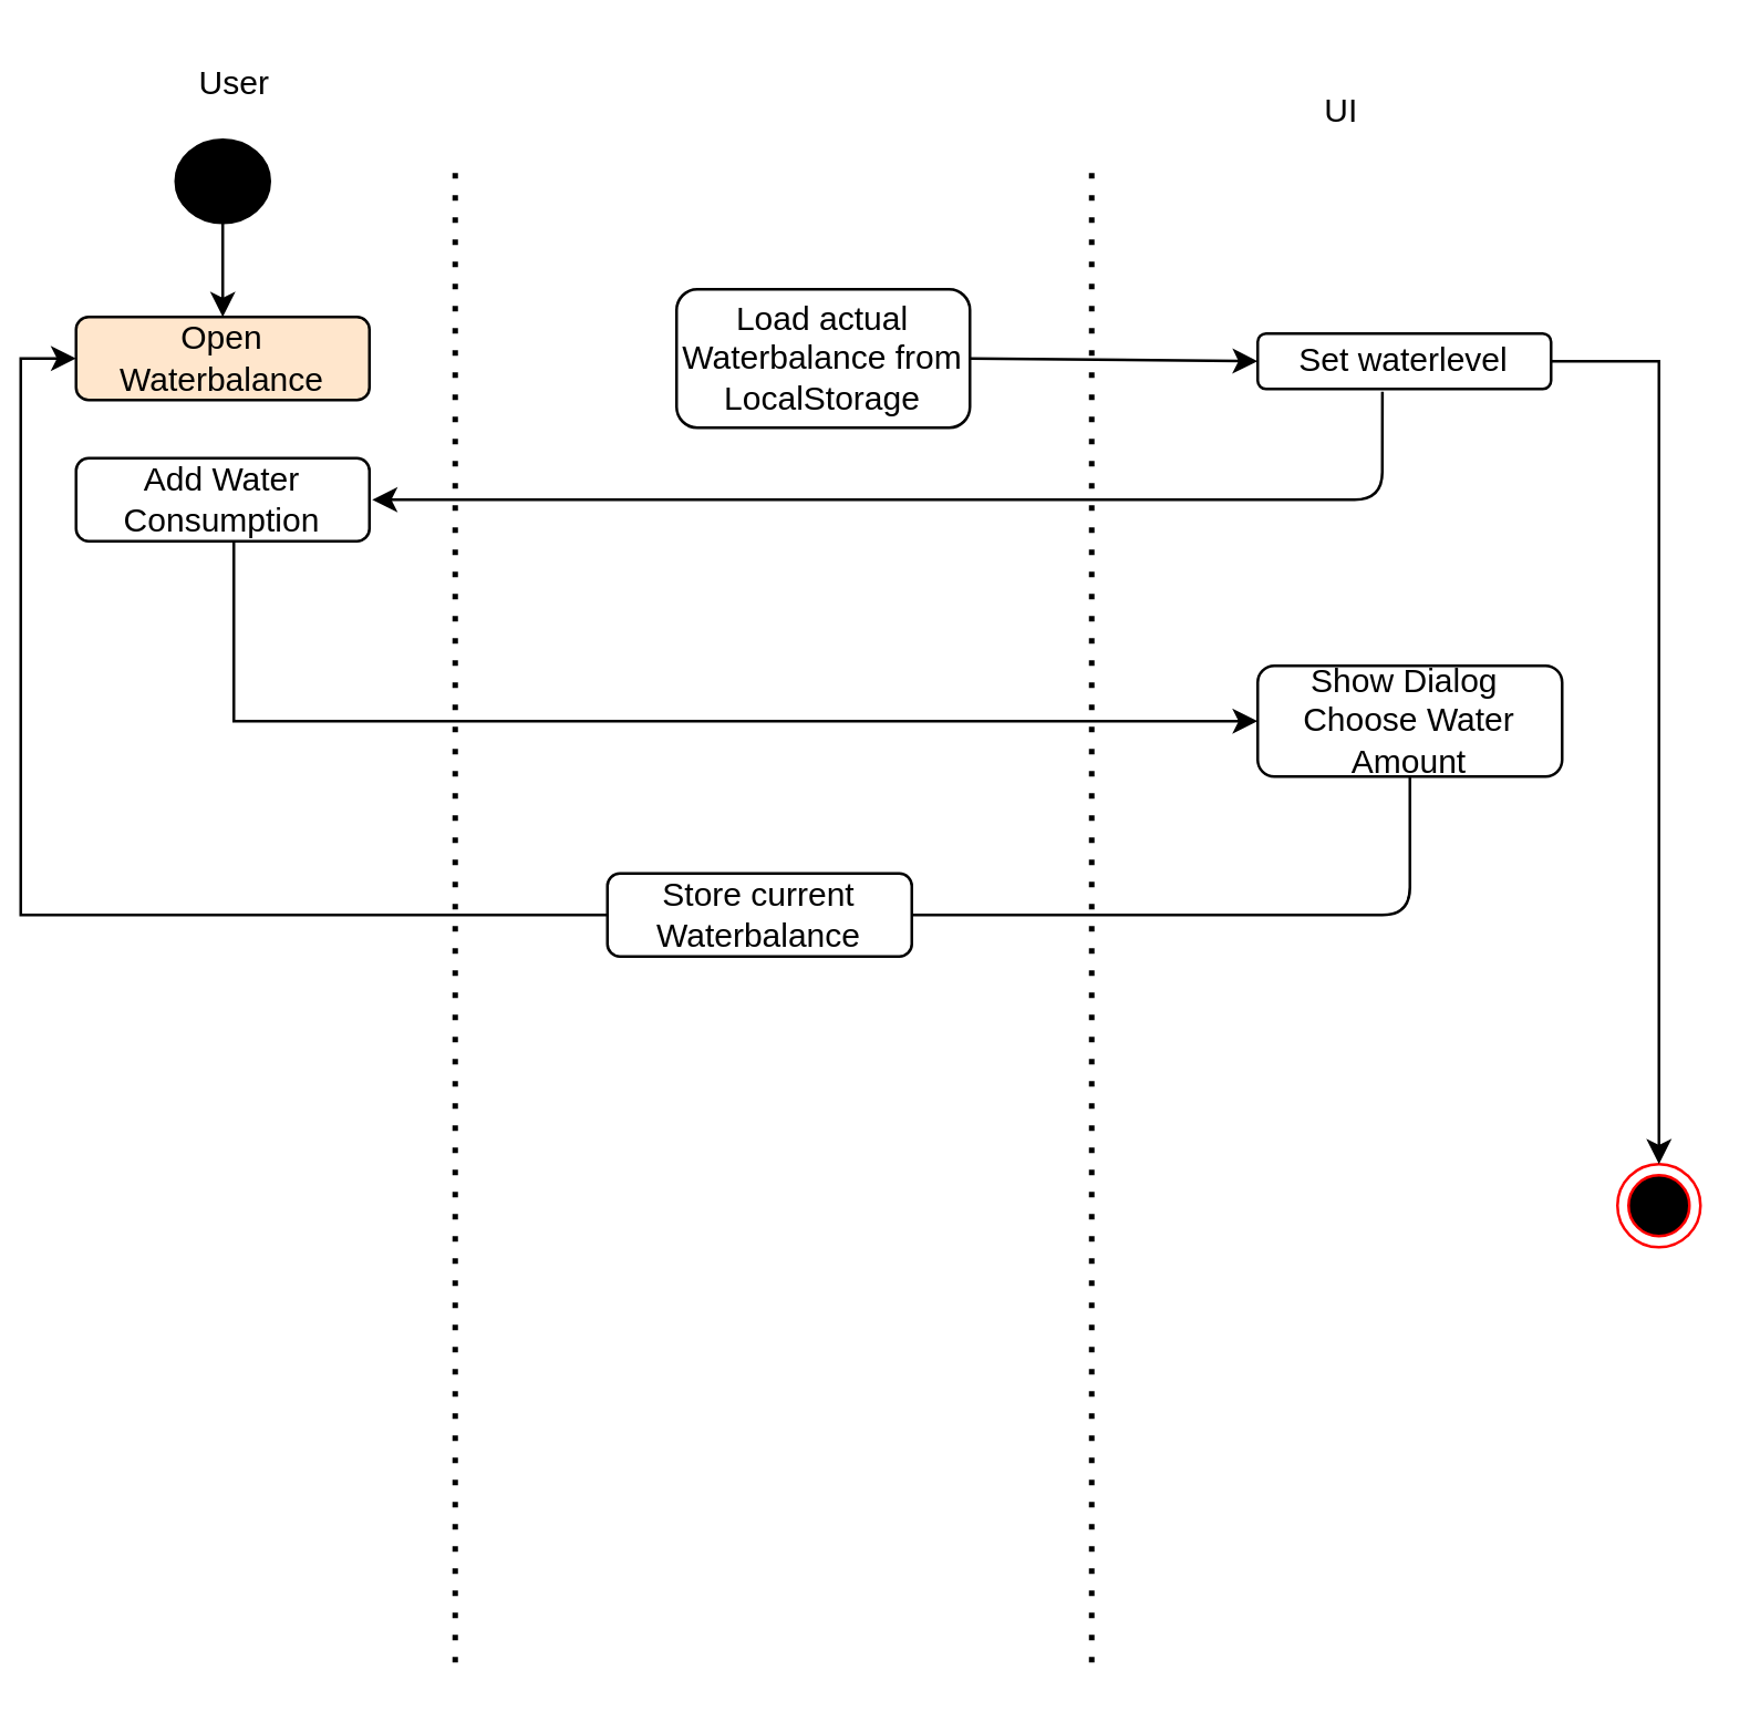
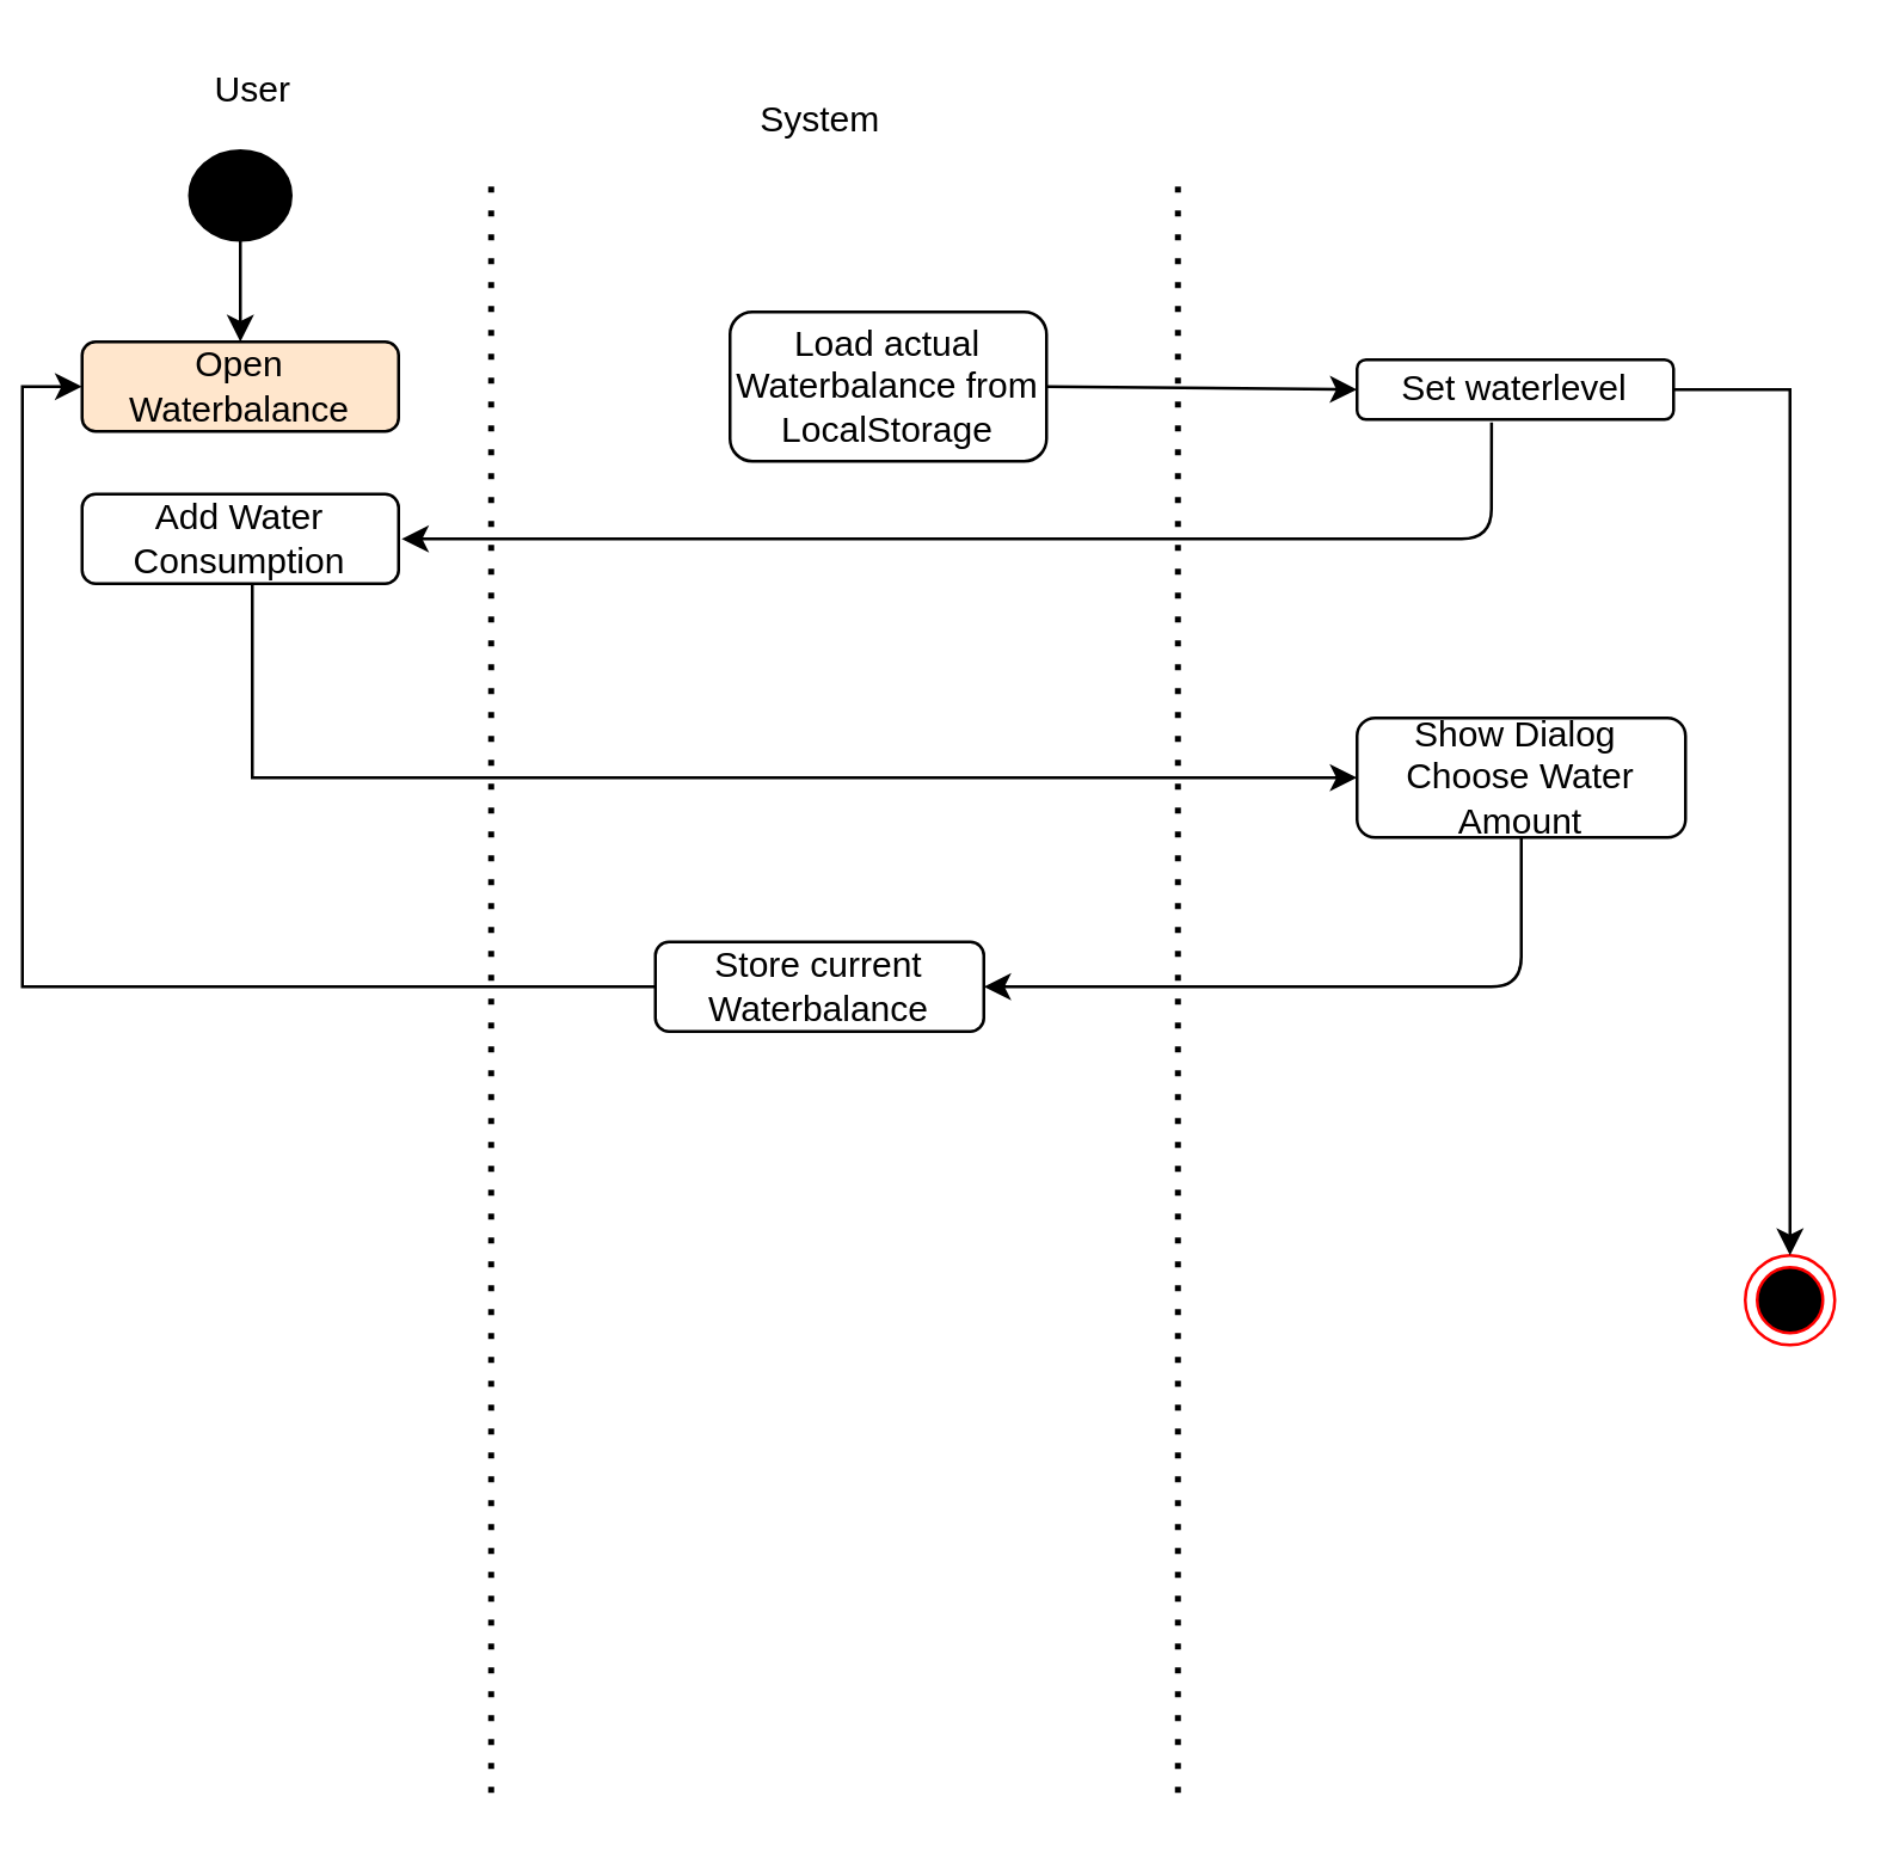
  <mxCell id="0" />
  <mxCell id="1" parent="0" />
  <mxCell id="2" value="" style="endArrow=none;dashed=1;html=1;dashPattern=1 3;strokeWidth=2;" edge="1" parent="1"><mxGeometry width="50" height="50" relative="1" as="geometry"><mxPoint x="157" y="600" as="sourcePoint" /><mxPoint x="157" y="60" as="targetPoint" /></mxGeometry></mxCell>
  <mxCell id="3" value="User" style="text;html=1;align=center;verticalAlign=middle;resizable=0;points=[];autosize=1;" vertex="1" parent="1"><mxGeometry x="57" y="20" width="40" height="20" as="geometry" /></mxCell>
  <mxCell id="4" value="" style="endArrow=classic;html=1;exitX=0.5;exitY=1;exitDx=0;exitDy=0;exitPerimeter=0;entryX=0.5;entryY=0;entryDx=0;entryDy=0;" edge="1" parent="1" source="5" target="9"><mxGeometry width="50" height="50" relative="1" as="geometry"><mxPoint x="73" y="90" as="sourcePoint" /><mxPoint x="73" y="120" as="targetPoint" /></mxGeometry></mxCell>
  <mxCell id="5" value="" style="verticalLabelPosition=bottom;verticalAlign=top;html=1;shape=mxgraph.flowchart.on-page_reference;fillColor=#000000;" vertex="1" parent="1"><mxGeometry x="56" width="34" height="30" as="geometry" y="50" /></mxCell>
+ <mxCell id="6" value="System" style="text;html=1;align=center;verticalAlign=middle;resizable=0;points=[];autosize=1;" vertex="1" parent="1"><mxGeometry x="237" y="30" width="60" height="20" as="geometry" /></mxCell>
  <mxCell id="7" value="" style="endArrow=none;dashed=1;html=1;dashPattern=1 3;strokeWidth=2;" edge="1" parent="1"><mxGeometry width="50" height="50" relative="1" as="geometry"><mxPoint x="387" y="600" as="sourcePoint" /><mxPoint x="387" y="60" as="targetPoint" /></mxGeometry></mxCell>
- <mxCell id="8" value="UI" style="text;html=1;align=center;verticalAlign=middle;resizable=0;points=[];autosize=1;" vertex="1" parent="1"><mxGeometry x="462" y="30" width="30" height="20" as="geometry" /></mxCell>
  <mxCell id="9" value="Open Waterbalance" style="rounded=1;whiteSpace=wrap;html=1;fillColor=#ffe6cc;" vertex="1" parent="1"><mxGeometry x="20" y="114" width="106" height="30" as="geometry" /></mxCell>
  <mxCell id="10" value="" style="endArrow=classic;html=1;exitX=1;exitY=0.5;exitDx=0;exitDy=0;" edge="1" parent="1" source="16"><mxGeometry width="50" height="50" relative="1" as="geometry"><mxPoint x="147" y="320" as="sourcePoint" /><mxPoint x="447" y="130" as="targetPoint" /></mxGeometry></mxCell>
  <mxCell id="11" value="Show Dialog&amp;nbsp; Choose Water Amount" style="rounded=1;whiteSpace=wrap;html=1;" vertex="1" parent="1"><mxGeometry x="447" y="240" width="110" height="40" as="geometry" /></mxCell>
  <mxCell id="12" value="" style="ellipse;html=1;shape=endState;fillColor=#000000;strokeColor=#ff0000;" vertex="1" parent="1"><mxGeometry x="577" y="420" width="30" height="30" as="geometry" /></mxCell>
  <mxCell id="13" style="edgeStyle=orthogonalEdgeStyle;rounded=0;orthogonalLoop=1;jettySize=auto;html=1;entryX=0;entryY=0.5;entryDx=0;entryDy=0;" edge="1" parent="1" source="14" target="9"><mxGeometry relative="1" as="geometry" /></mxCell>
  <mxCell id="14" value="Store current Waterbalance" style="rounded=1;whiteSpace=wrap;html=1;" vertex="1" parent="1"><mxGeometry x="212" y="315" width="110" height="30" as="geometry" /></mxCell>
- <mxCell id="15" value="" style="endArrow=none;html=1;exitX=0.5;exitY=1;exitDx=0;exitDy=0;entryX=1;entryY=0.5;entryDx=0;entryDy=0;" edge="1" parent="1" source="11" target="14"><mxGeometry width="50" height="50" relative="1" as="geometry"><mxPoint x="147" y="310" as="sourcePoint" /><mxPoint x="317" y="220" as="targetPoint" /><Array as="points"><mxPoint x="502" y="330" /></Array></mxGeometry></mxCell>
+ <mxCell id="15" value="" style="endArrow=classic;html=1;exitX=0.5;exitY=1;exitDx=0;exitDy=0;entryX=1;entryY=0.5;entryDx=0;entryDy=0;" edge="1" parent="1" source="11" target="14"><mxGeometry width="50" height="50" relative="1" as="geometry"><mxPoint x="147" y="310" as="sourcePoint" /><mxPoint x="317" y="220" as="targetPoint" /><Array as="points"><mxPoint x="502" y="330" /></Array></mxGeometry></mxCell>
  <mxCell id="16" value="Load actual Waterbalance from LocalStorage" style="rounded=1;whiteSpace=wrap;html=1;" vertex="1" parent="1"><mxGeometry x="237" y="104" width="106" height="50" as="geometry" /></mxCell>
  <mxCell id="17" style="edgeStyle=orthogonalEdgeStyle;rounded=0;orthogonalLoop=1;jettySize=auto;html=1;entryX=0.5;entryY=0;entryDx=0;entryDy=0;" edge="1" parent="1" source="18" target="12"><mxGeometry relative="1" as="geometry" /></mxCell>
  <mxCell id="18" value="Set waterlevel" style="rounded=1;whiteSpace=wrap;html=1;" vertex="1" parent="1"><mxGeometry x="447" y="120" width="106" height="20" as="geometry" /></mxCell>
  <mxCell id="19" style="edgeStyle=orthogonalEdgeStyle;rounded=0;orthogonalLoop=1;jettySize=auto;html=1;entryX=0;entryY=0.5;entryDx=0;entryDy=0;" edge="1" parent="1" source="20" target="11"><mxGeometry relative="1" as="geometry"><Array as="points"><mxPoint x="77" y="260" /></Array></mxGeometry></mxCell>
  <mxCell id="20" value="Add Water Consumption" style="rounded=1;whiteSpace=wrap;html=1;" vertex="1" parent="1"><mxGeometry x="20" y="165" width="106" height="30" as="geometry" /></mxCell>
  <mxCell id="21" value="" style="endArrow=classic;html=1;exitX=0.425;exitY=1.05;exitDx=0;exitDy=0;exitPerimeter=0;" edge="1" parent="1" source="18"><mxGeometry width="50" height="50" relative="1" as="geometry"><mxPoint x="492" y="150" as="sourcePoint" /><mxPoint x="127" y="180" as="targetPoint" /><Array as="points"><mxPoint x="492" y="180" /></Array></mxGeometry></mxCell>
